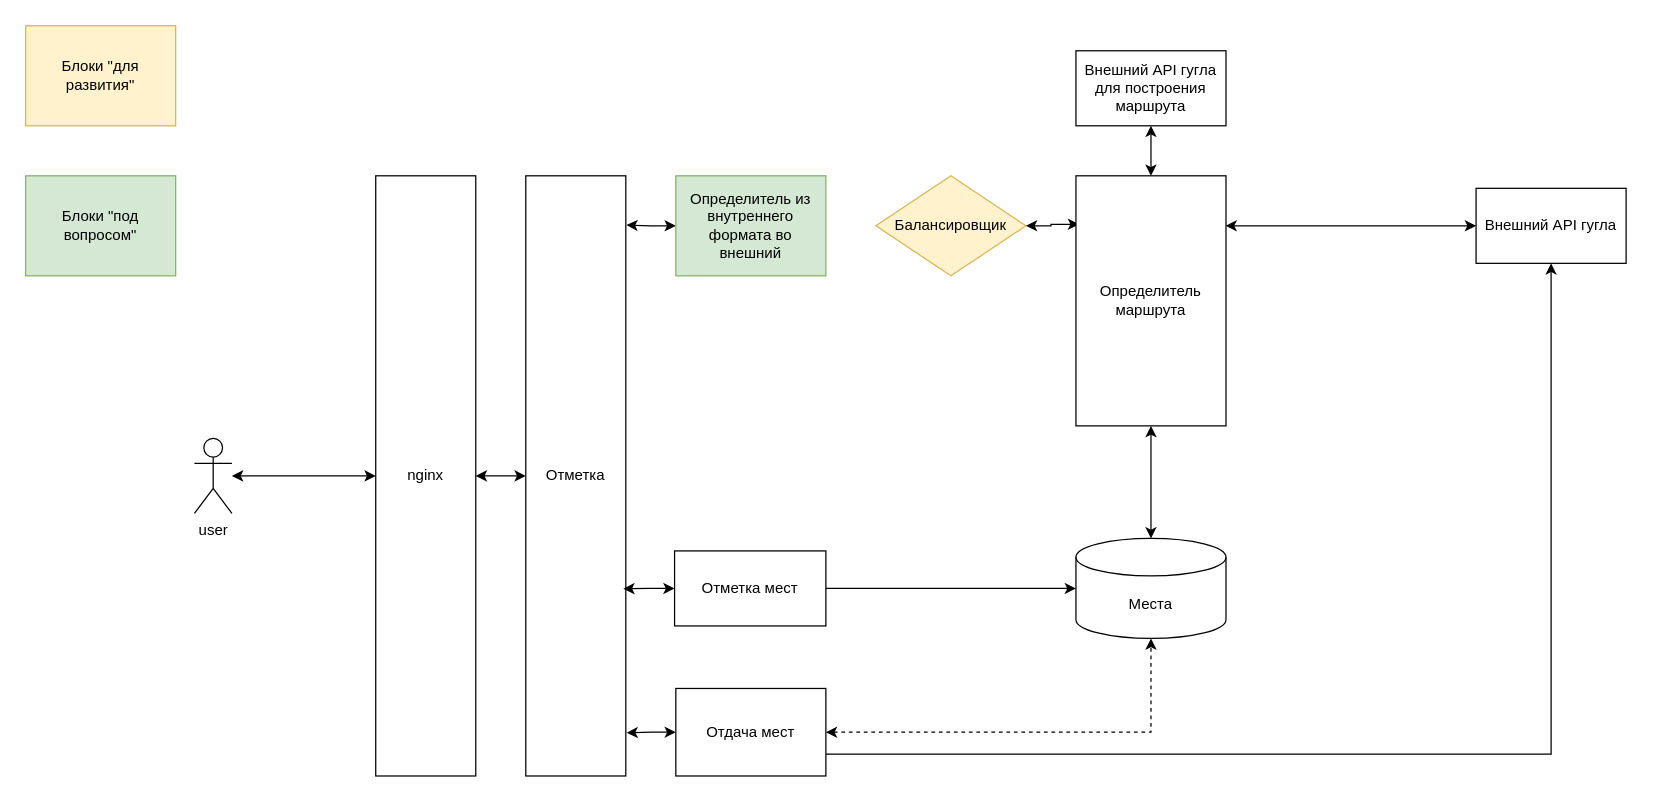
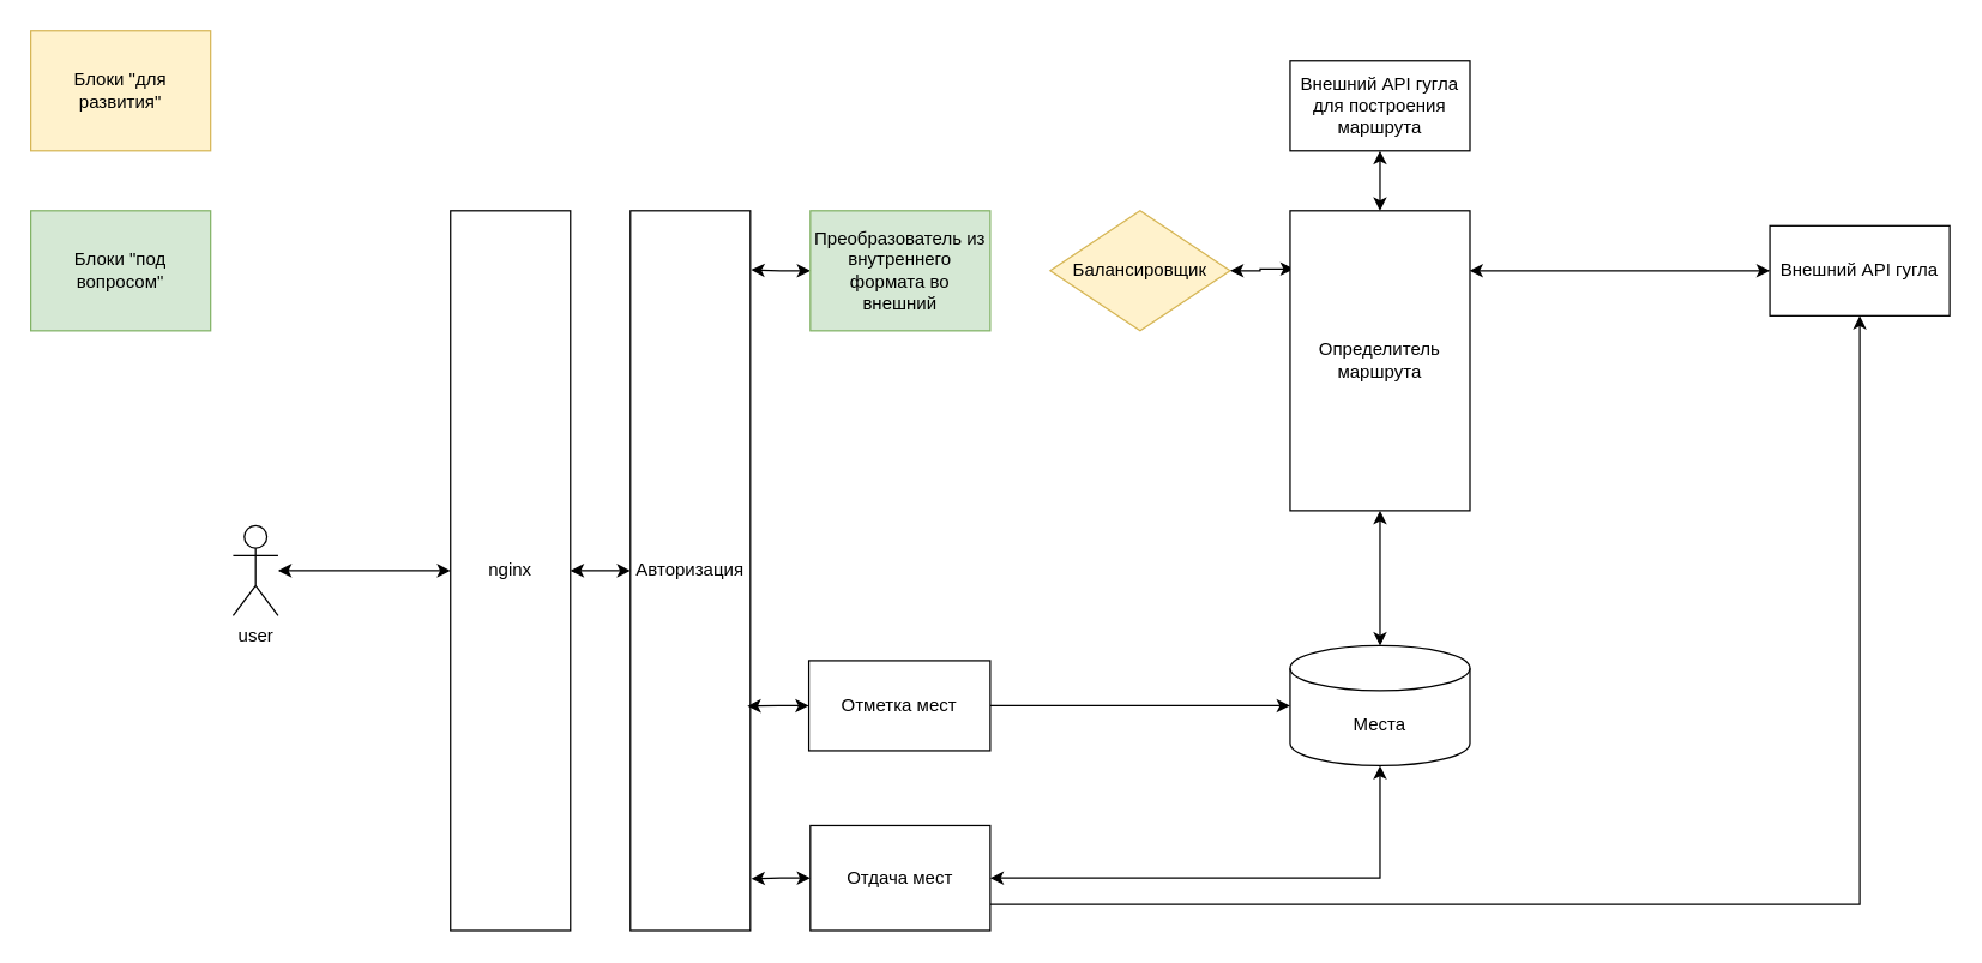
  <mxCell id="0" />
  <mxCell id="1" parent="0" />
  <mxCell id="2" value="" style="edgeStyle=orthogonalEdgeStyle;rounded=0;orthogonalLoop=1;jettySize=auto;html=1;startArrow=classic;startFill=1;" edge="1" parent="1" source="3" target="6"><mxGeometry relative="1" as="geometry" /></mxCell>
  <mxCell id="3" value="&lt;div&gt;nginx&lt;/div&gt;" style="rounded=0;whiteSpace=wrap;html=1;" vertex="1" parent="1"><mxGeometry x="300" y="140" width="80" height="480" as="geometry" /></mxCell>
  <mxCell id="4" style="edgeStyle=orthogonalEdgeStyle;rounded=0;orthogonalLoop=1;jettySize=auto;html=1;entryX=0;entryY=0.5;entryDx=0;entryDy=0;startArrow=classic;startFill=1;" edge="1" parent="1" source="5" target="3"><mxGeometry relative="1" as="geometry" /></mxCell>
  <mxCell id="5" value="user" style="shape=umlActor;verticalLabelPosition=bottom;verticalAlign=top;html=1;outlineConnect=0;" vertex="1" parent="1"><mxGeometry x="155" y="350" width="30" height="60" as="geometry" /></mxCell>
- <mxCell id="6" value="Отметка" style="rounded=0;whiteSpace=wrap;html=1;" vertex="1" parent="1"><mxGeometry x="420" y="140" width="80" height="480" as="geometry" /></mxCell>
+ <mxCell id="6" value="Авторизация" style="rounded=0;whiteSpace=wrap;html=1;" vertex="1" parent="1"><mxGeometry x="420" y="140" width="80" height="480" as="geometry" /></mxCell>
  <mxCell id="7" value="" style="edgeStyle=orthogonalEdgeStyle;rounded=0;orthogonalLoop=1;jettySize=auto;html=1;entryX=0.5;entryY=1;entryDx=0;entryDy=0;startArrow=classic;startFill=1;" edge="1" parent="1" source="8" target="16"><mxGeometry relative="1" as="geometry" /></mxCell>
  <mxCell id="8" value="&lt;div&gt;Места&lt;/div&gt;" style="shape=cylinder3;whiteSpace=wrap;html=1;boundedLbl=1;backgroundOutline=1;size=15;" vertex="1" parent="1"><mxGeometry x="860" y="430" width="120" height="80" as="geometry" /></mxCell>
  <mxCell id="9" value="" style="edgeStyle=orthogonalEdgeStyle;rounded=0;orthogonalLoop=1;jettySize=auto;html=1;entryX=1.006;entryY=0.082;entryDx=0;entryDy=0;entryPerimeter=0;startArrow=classic;startFill=1;" edge="1" parent="1" source="10" target="6"><mxGeometry relative="1" as="geometry" /></mxCell>
- <mxCell id="10" value="Определитель из внутреннего формата во внешний" style="rounded=0;whiteSpace=wrap;html=1;fillColor=#d5e8d4;strokeColor=#82b366;" vertex="1" parent="1"><mxGeometry x="540" y="140" width="120" height="80" as="geometry" /></mxCell>
+ <mxCell id="10" value="Преобразователь из внутреннего формата во внешний" style="rounded=0;whiteSpace=wrap;html=1;fillColor=#d5e8d4;strokeColor=#82b366;" vertex="1" parent="1"><mxGeometry x="540" y="140" width="120" height="80" as="geometry" /></mxCell>
  <mxCell id="11" value="Балансировщик" style="rhombus;whiteSpace=wrap;html=1;fillColor=#fff2cc;strokeColor=#d6b656;" vertex="1" parent="1"><mxGeometry x="700" y="140" width="120" height="80" as="geometry" /></mxCell>
  <mxCell id="12" value="Блоки &quot;для развития&quot;" style="rounded=0;whiteSpace=wrap;html=1;fillColor=#fff2cc;strokeColor=#d6b656;" vertex="1" parent="1"><mxGeometry x="20" width="120" height="80" as="geometry" y="20" /></mxCell>
  <mxCell id="13" value="" style="edgeStyle=orthogonalEdgeStyle;rounded=0;orthogonalLoop=1;jettySize=auto;html=1;startArrow=classic;startFill=1;" edge="1" parent="1" source="16" target="17"><mxGeometry relative="1" as="geometry" /></mxCell>
  <mxCell id="14" value="" style="edgeStyle=orthogonalEdgeStyle;rounded=0;orthogonalLoop=1;jettySize=auto;html=1;exitX=0.997;exitY=0.2;exitDx=0;exitDy=0;exitPerimeter=0;startArrow=classic;startFill=1;" edge="1" parent="1" source="16" target="18"><mxGeometry relative="1" as="geometry"><mxPoint x="1060" y="180" as="targetPoint" /></mxGeometry></mxCell>
  <mxCell id="15" value="" style="edgeStyle=orthogonalEdgeStyle;rounded=0;orthogonalLoop=1;jettySize=auto;html=1;exitX=0.021;exitY=0.194;exitDx=0;exitDy=0;exitPerimeter=0;startArrow=classic;startFill=1;" edge="1" parent="1" source="16" target="11"><mxGeometry relative="1" as="geometry" /></mxCell>
  <mxCell id="16" value="Определитель маршрута" style="rounded=0;whiteSpace=wrap;html=1;" vertex="1" parent="1"><mxGeometry x="860" y="140" width="120" height="200" as="geometry" /></mxCell>
  <mxCell id="17" value="Внешний API гугла для построения маршрута" style="rounded=0;whiteSpace=wrap;html=1;" vertex="1" parent="1"><mxGeometry x="860" y="40" width="120" height="60" as="geometry" /></mxCell>
  <mxCell id="18" value="Внешний API гугла" style="rounded=0;whiteSpace=wrap;html=1;" vertex="1" parent="1"><mxGeometry x="1180" y="150" width="120" height="60" as="geometry" /></mxCell>
  <mxCell id="19" value="" style="edgeStyle=orthogonalEdgeStyle;rounded=0;orthogonalLoop=1;jettySize=auto;html=1;entryX=1.008;entryY=0.928;entryDx=0;entryDy=0;entryPerimeter=0;startArrow=classic;startFill=1;" edge="1" parent="1" source="22" target="6"><mxGeometry relative="1" as="geometry" /></mxCell>
  <mxCell id="20" style="edgeStyle=orthogonalEdgeStyle;rounded=0;orthogonalLoop=1;jettySize=auto;html=1;entryX=0;entryY=0.5;entryDx=0;entryDy=0;startArrow=none;startFill=0;exitX=1;exitY=0.5;exitDx=0;exitDy=0;entryPerimeter=0;" edge="1" parent="1" source="26" target="8"><mxGeometry relative="1" as="geometry"><mxPoint x="710" y="470" as="targetPoint" /></mxGeometry></mxCell>
  <mxCell id="21" style="edgeStyle=orthogonalEdgeStyle;rounded=0;orthogonalLoop=1;jettySize=auto;html=1;entryX=0.5;entryY=1;entryDx=0;entryDy=0;exitX=1;exitY=0.75;exitDx=0;exitDy=0;" edge="1" parent="1" source="22" target="18"><mxGeometry relative="1" as="geometry" /></mxCell>
  <mxCell id="22" value="Отдача мест" style="rounded=0;whiteSpace=wrap;html=1;" vertex="1" parent="1"><mxGeometry x="540" y="550" width="120" height="70" as="geometry" /></mxCell>
- <mxCell id="23" style="edgeStyle=orthogonalEdgeStyle;rounded=0;orthogonalLoop=1;jettySize=auto;html=1;startArrow=classic;startFill=1;exitX=1;exitY=0.5;exitDx=0;exitDy=0;entryX=0.5;entryY=1;entryDx=0;entryDy=0;entryPerimeter=0;dashed=1;" edge="1" parent="1" target="8" source="22"><mxGeometry relative="1" as="geometry"><mxPoint x="660" y="600" as="sourcePoint" /><Array as="points"><mxPoint x="920" y="585" /></Array><mxPoint x="920" y="480" as="targetPoint" /></mxGeometry></mxCell>
+ <mxCell id="23" style="edgeStyle=orthogonalEdgeStyle;rounded=0;orthogonalLoop=1;jettySize=auto;html=1;startArrow=classic;startFill=1;exitX=1;exitY=0.5;exitDx=0;exitDy=0;entryX=0.5;entryY=1;entryDx=0;entryDy=0;entryPerimeter=0;" edge="1" parent="1" target="8" source="22"><mxGeometry relative="1" as="geometry"><mxPoint x="660" y="600" as="sourcePoint" /><Array as="points"><mxPoint x="920" y="585" /></Array><mxPoint x="920" y="480" as="targetPoint" /></mxGeometry></mxCell>
  <mxCell id="24" value="Блоки &quot;под вопросом&quot;" style="rounded=0;whiteSpace=wrap;html=1;fillColor=#d5e8d4;strokeColor=#82b366;" vertex="1" parent="1"><mxGeometry x="20" y="140" width="120" height="80" as="geometry" /></mxCell>
  <mxCell id="25" value="" style="edgeStyle=orthogonalEdgeStyle;rounded=0;orthogonalLoop=1;jettySize=auto;html=1;entryX=0.975;entryY=0.688;entryDx=0;entryDy=0;startArrow=classic;startFill=1;entryPerimeter=0;" edge="1" parent="1" source="26" target="6"><mxGeometry relative="1" as="geometry" /></mxCell>
  <mxCell id="26" value="Отметка мест" style="rounded=0;whiteSpace=wrap;html=1;" vertex="1" parent="1"><mxGeometry x="539" y="440" width="121" height="60" as="geometry" /></mxCell>
